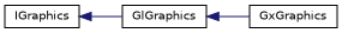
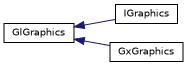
  digraph {
    rankdir=LR
    node [color=black fillcolor=white fontname=Helvetica fontsize=10 shape=record style=filled]
    edge [color=midnightblue dir=back fontname=Helvetica fontsize=10 labelfontname=Helvetica labelfontsize=10 style=solid]
    n1 [height=0.2 label=IGraphics width=0.4]
    n2 [height=0.2 label=GlGraphics width=0.4]
    n3 [height=0.2 label=GxGraphics width=0.4]
-   n1 -> n2
+   n2 -> n1
    n2 -> n3
  }
